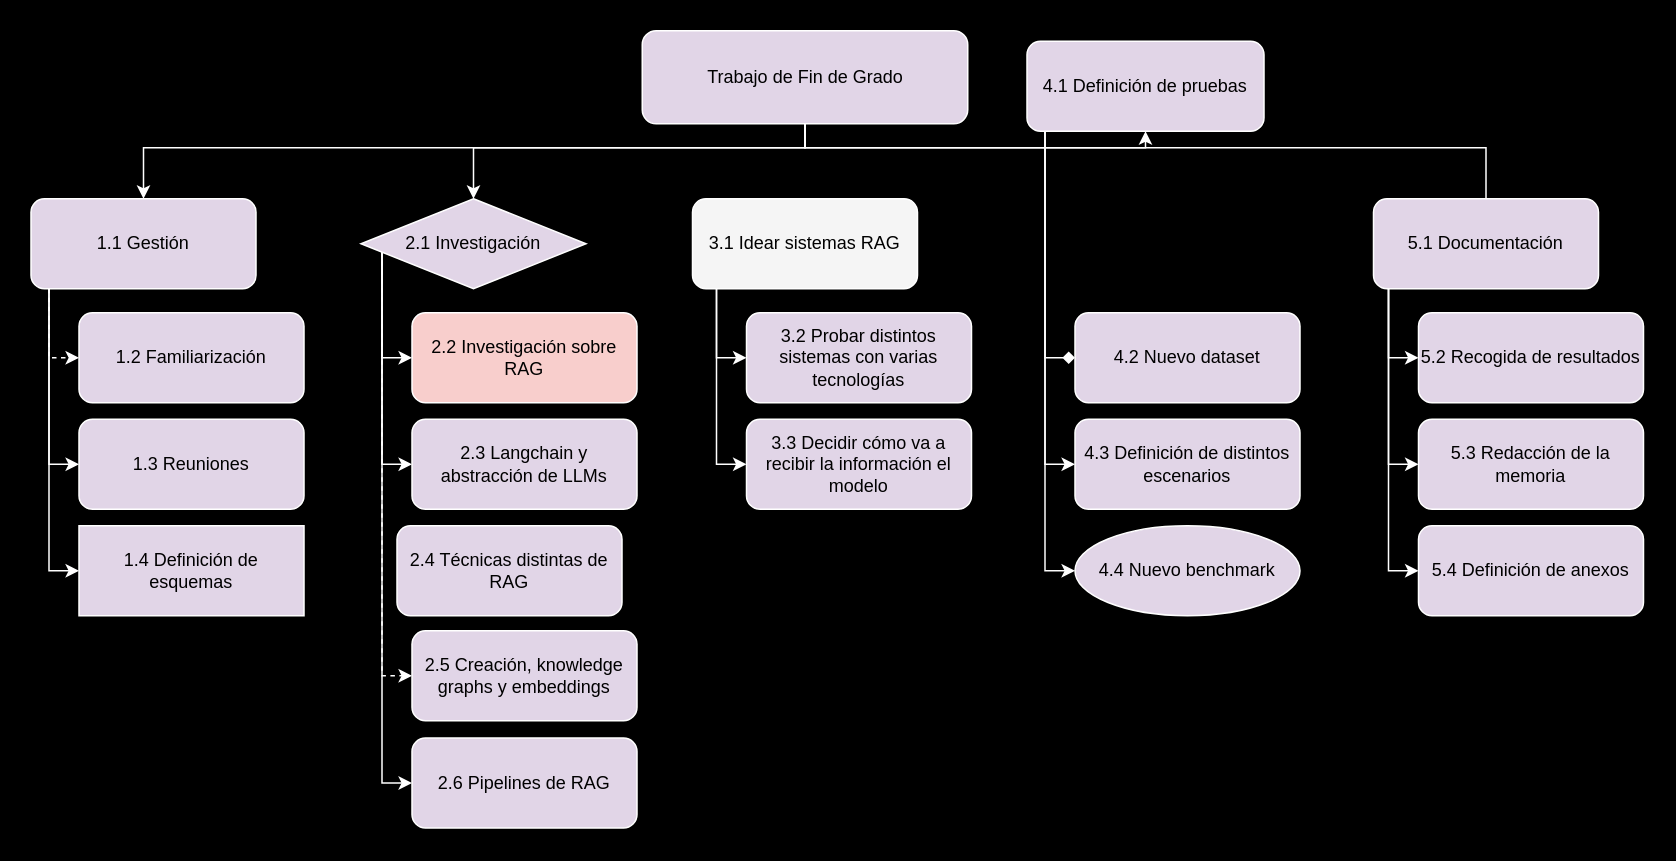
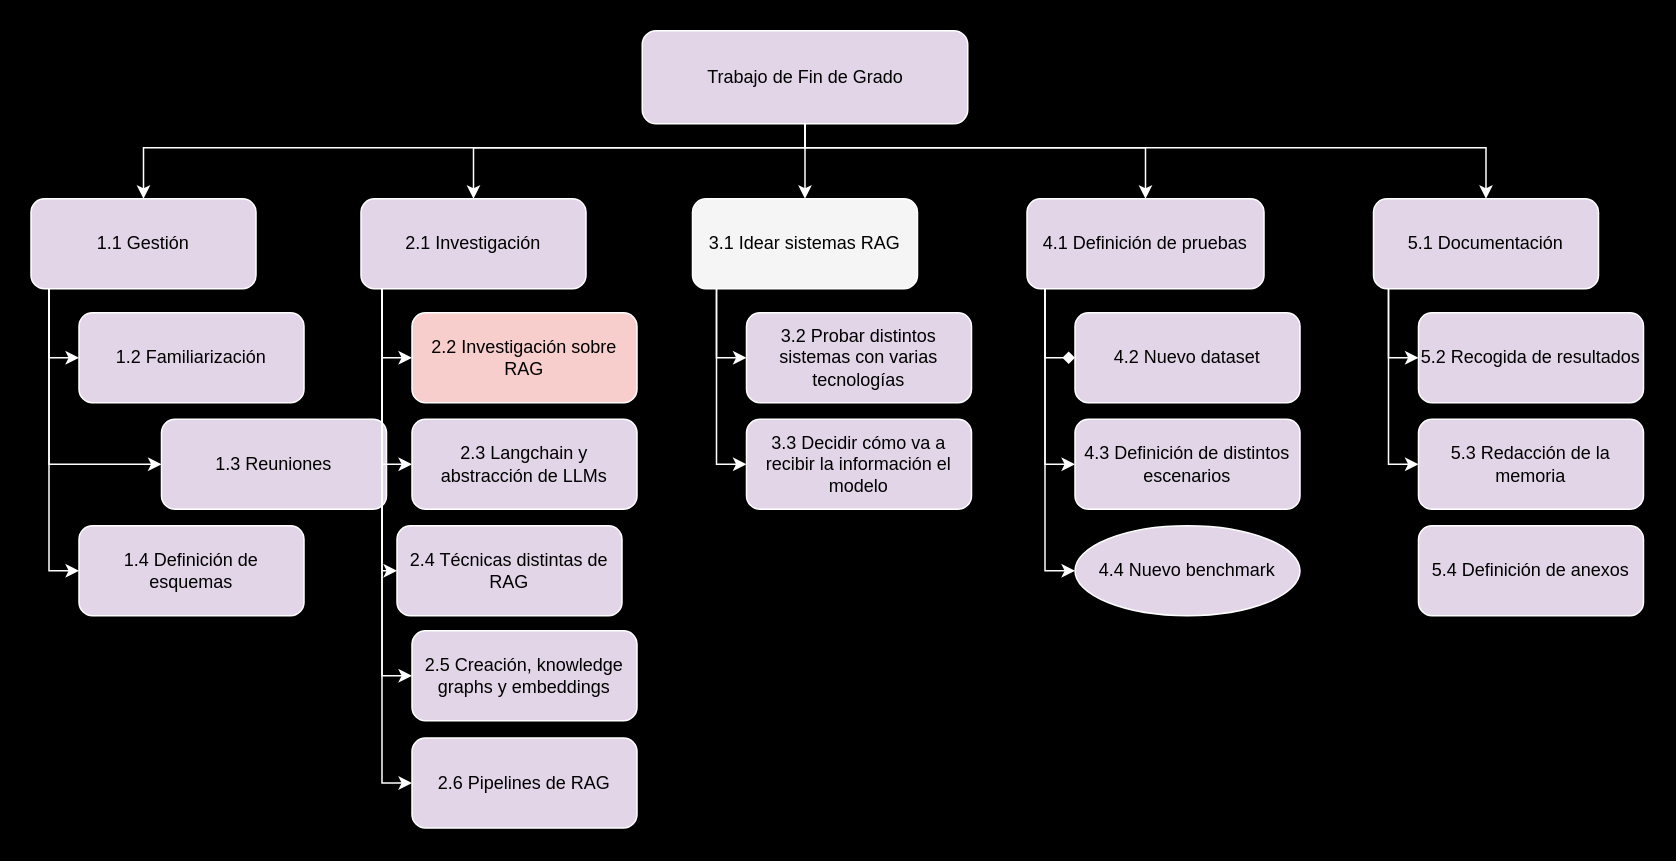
  <mxCell id="0" />
  <mxCell id="1" parent="0" />
  <mxCell id="2" style="edgeStyle=orthogonalEdgeStyle;rounded=0;orthogonalLoop=1;jettySize=auto;html=1;fillColor=#e1d5e7;strokeColor=#FFFFFF;" parent="1" source="7" target="11" edge="1"><mxGeometry relative="1" as="geometry"><Array as="points"><mxPoint x="536" y="98" /><mxPoint x="95" y="98" /></Array></mxGeometry></mxCell>
  <mxCell id="3" style="edgeStyle=orthogonalEdgeStyle;rounded=0;orthogonalLoop=1;jettySize=auto;html=1;fillColor=#e1d5e7;strokeColor=#FFFFFF;" parent="1" source="7" target="20" edge="1"><mxGeometry relative="1" as="geometry"><Array as="points"><mxPoint x="536" y="98" /><mxPoint x="315" y="98" /></Array></mxGeometry></mxCell>
+ <mxCell id="4" style="edgeStyle=orthogonalEdgeStyle;rounded=0;orthogonalLoop=1;jettySize=auto;html=1;entryX=0.5;entryY=0;entryDx=0;entryDy=0;fillColor=#e1d5e7;strokeColor=#FFFFFF;" parent="1" source="7" target="28" edge="1"><mxGeometry relative="1" as="geometry" /></mxCell>
  <mxCell id="5" style="edgeStyle=orthogonalEdgeStyle;rounded=0;orthogonalLoop=1;jettySize=auto;html=1;fillColor=#e1d5e7;strokeColor=#FFFFFF;" parent="1" source="7" target="34" edge="1"><mxGeometry relative="1" as="geometry"><Array as="points"><mxPoint x="536" y="98" /><mxPoint x="763" y="98" /></Array></mxGeometry></mxCell>
- <mxCell id="6" style="edgeStyle=orthogonalEdgeStyle;rounded=0;orthogonalLoop=1;jettySize=auto;html=1;fillColor=#e1d5e7;strokeColor=#FFFFFF;endArrow=none;" parent="1" source="7" target="41" edge="1"><mxGeometry relative="1" as="geometry"><Array as="points"><mxPoint x="536" y="98" /><mxPoint x="990" y="98" /></Array></mxGeometry></mxCell>
+ <mxCell id="6" style="edgeStyle=orthogonalEdgeStyle;rounded=0;orthogonalLoop=1;jettySize=auto;html=1;fillColor=#e1d5e7;strokeColor=#FFFFFF;" parent="1" source="7" target="41" edge="1"><mxGeometry relative="1" as="geometry"><Array as="points"><mxPoint x="536" y="98" /><mxPoint x="990" y="98" /></Array></mxGeometry></mxCell>
  <mxCell id="7" value="Trabajo de Fin de Grado" style="rounded=1;whiteSpace=wrap;html=1;fillColor=#e1d5e7;strokeColor=#FFFFFF;" parent="1" vertex="1"><mxGeometry x="427.5" y="20" width="217" height="62" as="geometry" /></mxCell>
- <mxCell id="8" style="edgeStyle=orthogonalEdgeStyle;rounded=0;orthogonalLoop=1;jettySize=auto;html=1;entryX=0;entryY=0.5;entryDx=0;entryDy=0;fillColor=#e1d5e7;strokeColor=#FFFFFF;dashed=1;" parent="1" source="11" target="12" edge="1"><mxGeometry relative="1" as="geometry"><Array as="points"><mxPoint x="32" y="238" /></Array></mxGeometry></mxCell>
+ <mxCell id="8" style="edgeStyle=orthogonalEdgeStyle;rounded=0;orthogonalLoop=1;jettySize=auto;html=1;entryX=0;entryY=0.5;entryDx=0;entryDy=0;fillColor=#e1d5e7;strokeColor=#FFFFFF;" parent="1" source="11" target="12" edge="1"><mxGeometry relative="1" as="geometry"><Array as="points"><mxPoint x="32" y="238" /></Array></mxGeometry></mxCell>
  <mxCell id="9" style="edgeStyle=orthogonalEdgeStyle;rounded=0;orthogonalLoop=1;jettySize=auto;html=1;entryX=0;entryY=0.5;entryDx=0;entryDy=0;fillColor=#e1d5e7;strokeColor=#FFFFFF;" parent="1" source="11" target="13" edge="1"><mxGeometry relative="1" as="geometry"><Array as="points"><mxPoint x="32" y="309" /></Array></mxGeometry></mxCell>
  <mxCell id="10" style="edgeStyle=orthogonalEdgeStyle;rounded=0;orthogonalLoop=1;jettySize=auto;html=1;entryX=0;entryY=0.5;entryDx=0;entryDy=0;fillColor=#e1d5e7;strokeColor=#FFFFFF;" parent="1" source="11" target="14" edge="1"><mxGeometry relative="1" as="geometry"><Array as="points"><mxPoint x="32" y="380" /></Array></mxGeometry></mxCell>
  <mxCell id="11" value="1.1 Gestión" style="rounded=1;whiteSpace=wrap;html=1;fillColor=#e1d5e7;strokeColor=#FFFFFF;" parent="1" vertex="1"><mxGeometry x="20" y="132" width="150" height="60" as="geometry" /></mxCell>
  <mxCell id="12" value="1.2 Familiarización" style="rounded=1;whiteSpace=wrap;html=1;fillColor=#e1d5e7;strokeColor=#FFFFFF;" parent="1" vertex="1"><mxGeometry x="52" y="208" width="150" height="60" as="geometry" /></mxCell>
- <mxCell id="13" value="1.3 Reuniones" style="rounded=1;whiteSpace=wrap;html=1;fillColor=#e1d5e7;strokeColor=#FFFFFF;" parent="1" vertex="1"><mxGeometry x="52" y="279" width="150" height="60" as="geometry" /></mxCell>
- <mxCell id="14" value="1.4 Definición de esquemas" style="whiteSpace=wrap;html=1;fillColor=#e1d5e7;strokeColor=#FFFFFF;rounded=0;" parent="1" vertex="1"><mxGeometry x="52" y="350" width="150" height="60" as="geometry" /></mxCell>
+ <mxCell id="13" value="1.3 Reuniones" style="rounded=1;whiteSpace=wrap;html=1;fillColor=#e1d5e7;strokeColor=#FFFFFF;" parent="1" vertex="1"><mxGeometry x="107" y="279" width="150" height="60" as="geometry" /></mxCell>
+ <mxCell id="14" value="1.4 Definición de esquemas" style="rounded=1;whiteSpace=wrap;html=1;fillColor=#e1d5e7;strokeColor=#FFFFFF;" parent="1" vertex="1"><mxGeometry x="52" y="350" width="150" height="60" as="geometry" /></mxCell>
  <mxCell id="15" style="edgeStyle=orthogonalEdgeStyle;rounded=0;orthogonalLoop=1;jettySize=auto;html=1;entryX=0;entryY=0.5;entryDx=0;entryDy=0;fillColor=#e1d5e7;strokeColor=#FFFFFF;" parent="1" source="20" target="21" edge="1"><mxGeometry relative="1" as="geometry"><Array as="points"><mxPoint x="254" y="238" /></Array></mxGeometry></mxCell>
  <mxCell id="16" style="edgeStyle=orthogonalEdgeStyle;rounded=0;orthogonalLoop=1;jettySize=auto;html=1;entryX=0;entryY=0.5;entryDx=0;entryDy=0;fillColor=#e1d5e7;strokeColor=#FFFFFF;" parent="1" source="20" target="22" edge="1"><mxGeometry relative="1" as="geometry"><Array as="points"><mxPoint x="254" y="309" /></Array></mxGeometry></mxCell>
- <mxCell id="18" style="edgeStyle=orthogonalEdgeStyle;rounded=0;orthogonalLoop=1;jettySize=auto;html=1;entryX=0;entryY=0.5;entryDx=0;entryDy=0;fillColor=#e1d5e7;strokeColor=#FFFFFF;dashed=1;" parent="1" source="20" target="24" edge="1"><mxGeometry relative="1" as="geometry"><Array as="points"><mxPoint x="254" y="450" /></Array></mxGeometry></mxCell>
+ <mxCell id="17" style="edgeStyle=orthogonalEdgeStyle;rounded=0;orthogonalLoop=1;jettySize=auto;html=1;entryX=0;entryY=0.5;entryDx=0;entryDy=0;fillColor=#e1d5e7;strokeColor=#FFFFFF;" parent="1" source="20" target="23" edge="1"><mxGeometry relative="1" as="geometry"><Array as="points"><mxPoint x="254" y="380" /></Array></mxGeometry></mxCell>
+ <mxCell id="18" style="edgeStyle=orthogonalEdgeStyle;rounded=0;orthogonalLoop=1;jettySize=auto;html=1;entryX=0;entryY=0.5;entryDx=0;entryDy=0;fillColor=#e1d5e7;strokeColor=#FFFFFF;" parent="1" source="20" target="24" edge="1"><mxGeometry relative="1" as="geometry"><Array as="points"><mxPoint x="254" y="450" /></Array></mxGeometry></mxCell>
  <mxCell id="19" style="edgeStyle=orthogonalEdgeStyle;rounded=0;orthogonalLoop=1;jettySize=auto;html=1;entryX=0;entryY=0.5;entryDx=0;entryDy=0;fillColor=#e1d5e7;strokeColor=#FFFFFF;" parent="1" source="20" target="25" edge="1"><mxGeometry relative="1" as="geometry"><Array as="points"><mxPoint x="254" y="522" /></Array></mxGeometry></mxCell>
- <mxCell id="20" value="2.1 Investigación" style="rhombus;whiteSpace=wrap;html=1;fillColor=#e1d5e7;strokeColor=#FFFFFF;" parent="1" vertex="1"><mxGeometry x="240" y="132" width="150" height="60" as="geometry" /></mxCell>
+ <mxCell id="20" value="2.1 Investigación" style="rounded=1;whiteSpace=wrap;html=1;fillColor=#e1d5e7;strokeColor=#FFFFFF;" parent="1" vertex="1"><mxGeometry x="240" y="132" width="150" height="60" as="geometry" /></mxCell>
  <mxCell id="21" value="2.2 Investigación sobre RAG" style="rounded=1;whiteSpace=wrap;html=1;fillColor=#f8cecc;strokeColor=#FFFFFF;" parent="1" vertex="1"><mxGeometry x="274" y="208" width="150" height="60" as="geometry" /></mxCell>
  <mxCell id="22" value="2.3 Langchain y abstracción de LLMs" style="rounded=1;whiteSpace=wrap;html=1;fillColor=#e1d5e7;strokeColor=#FFFFFF;" parent="1" vertex="1"><mxGeometry x="274" y="279" width="150" height="60" as="geometry" /></mxCell>
  <mxCell id="23" value="2.4 Técnicas distintas de RAG" style="rounded=1;whiteSpace=wrap;html=1;fillColor=#e1d5e7;strokeColor=#FFFFFF;" parent="1" vertex="1"><mxGeometry x="264" y="350" width="150" height="60" as="geometry" /></mxCell>
  <mxCell id="24" value="2.5 Creación, knowledge graphs y embeddings" style="rounded=1;whiteSpace=wrap;html=1;fillColor=#e1d5e7;strokeColor=#FFFFFF;" parent="1" vertex="1"><mxGeometry x="274" y="420" width="150" height="60" as="geometry" /></mxCell>
  <mxCell id="25" value="2.6 Pipelines de RAG" style="rounded=1;whiteSpace=wrap;html=1;fillColor=#e1d5e7;strokeColor=#FFFFFF;" parent="1" vertex="1"><mxGeometry x="274" y="491.5" width="150" height="60" as="geometry" /></mxCell>
  <mxCell id="26" style="edgeStyle=orthogonalEdgeStyle;rounded=0;orthogonalLoop=1;jettySize=auto;html=1;entryX=0;entryY=0.5;entryDx=0;entryDy=0;fillColor=#e1d5e7;strokeColor=#FFFFFF;" parent="1" source="28" target="29" edge="1"><mxGeometry relative="1" as="geometry"><Array as="points"><mxPoint x="477" y="238" /></Array></mxGeometry></mxCell>
  <mxCell id="27" style="edgeStyle=orthogonalEdgeStyle;rounded=0;orthogonalLoop=1;jettySize=auto;html=1;entryX=0;entryY=0.5;entryDx=0;entryDy=0;fillColor=#e1d5e7;strokeColor=#FFFFFF;" parent="1" source="28" target="30" edge="1"><mxGeometry relative="1" as="geometry"><Array as="points"><mxPoint x="477" y="309" /></Array></mxGeometry></mxCell>
  <mxCell id="28" value="3.1 Idear sistemas RAG" style="rounded=1;whiteSpace=wrap;html=1;fillColor=#f5f5f5;strokeColor=#FFFFFF;" parent="1" vertex="1"><mxGeometry x="461" y="132" width="150" height="60" as="geometry" /></mxCell>
  <mxCell id="29" value="3.2 Probar distintos sistemas con varias tecnologías" style="rounded=1;whiteSpace=wrap;html=1;fillColor=#e1d5e7;strokeColor=#FFFFFF;" parent="1" vertex="1"><mxGeometry x="497" y="208" width="150" height="60" as="geometry" /></mxCell>
  <mxCell id="30" value="3.3 Decidir cómo va a recibir la información el modelo" style="rounded=1;whiteSpace=wrap;html=1;fillColor=#e1d5e7;strokeColor=#FFFFFF;" parent="1" vertex="1"><mxGeometry x="497" y="279" width="150" height="60" as="geometry" /></mxCell>
  <mxCell id="31" style="edgeStyle=orthogonalEdgeStyle;rounded=0;orthogonalLoop=1;jettySize=auto;html=1;entryX=0;entryY=0.5;entryDx=0;entryDy=0;fillColor=#e1d5e7;strokeColor=#FFFFFF;endArrow=diamond;" parent="1" source="34" target="35" edge="1"><mxGeometry relative="1" as="geometry"><Array as="points"><mxPoint x="696" y="238" /></Array></mxGeometry></mxCell>
  <mxCell id="32" style="edgeStyle=orthogonalEdgeStyle;rounded=0;orthogonalLoop=1;jettySize=auto;html=1;entryX=0;entryY=0.5;entryDx=0;entryDy=0;fillColor=#e1d5e7;strokeColor=#FFFFFF;" parent="1" source="34" target="37" edge="1"><mxGeometry relative="1" as="geometry"><Array as="points"><mxPoint x="696" y="309" /></Array></mxGeometry></mxCell>
  <mxCell id="33" style="edgeStyle=orthogonalEdgeStyle;rounded=0;orthogonalLoop=1;jettySize=auto;html=1;strokeColor=#FCFCFC;" edge="1" parent="1" source="34" target="36"><mxGeometry relative="1" as="geometry"><Array as="points"><mxPoint x="696" y="380" /></Array></mxGeometry></mxCell>
- <mxCell id="34" value="4.1 Definición de pruebas" style="rounded=1;whiteSpace=wrap;html=1;fillColor=#e1d5e7;strokeColor=#FFFFFF;" parent="1" vertex="1"><mxGeometry x="684" y="27" width="158" height="60" as="geometry" /></mxCell>
+ <mxCell id="34" value="4.1 Definición de pruebas" style="rounded=1;whiteSpace=wrap;html=1;fillColor=#e1d5e7;strokeColor=#FFFFFF;" parent="1" vertex="1"><mxGeometry x="684" y="132" width="158" height="60" as="geometry" /></mxCell>
  <mxCell id="35" value="4.2 Nuevo dataset" style="rounded=1;whiteSpace=wrap;html=1;fillColor=#e1d5e7;strokeColor=#FFFFFF;" parent="1" vertex="1"><mxGeometry x="716" y="208" width="150" height="60" as="geometry" /></mxCell>
  <mxCell id="36" value="4.4 Nuevo benchmark" style="ellipse;whiteSpace=wrap;html=1;fillColor=#e1d5e7;strokeColor=#FFFFFF;" parent="1" vertex="1"><mxGeometry x="716" y="350" width="150" height="60" as="geometry" /></mxCell>
  <mxCell id="37" value="4.3 Definición de distintos escenarios" style="rounded=1;whiteSpace=wrap;html=1;fillColor=#e1d5e7;strokeColor=#FFFFFF;" parent="1" vertex="1"><mxGeometry x="716" y="279" width="150" height="60" as="geometry" /></mxCell>
  <mxCell id="38" style="edgeStyle=orthogonalEdgeStyle;rounded=0;orthogonalLoop=1;jettySize=auto;html=1;entryX=0;entryY=0.5;entryDx=0;entryDy=0;fillColor=#e1d5e7;strokeColor=#FFFFFF;" parent="1" source="41" target="42" edge="1"><mxGeometry relative="1" as="geometry"><Array as="points"><mxPoint x="925" y="238" /></Array></mxGeometry></mxCell>
  <mxCell id="39" style="edgeStyle=orthogonalEdgeStyle;rounded=0;orthogonalLoop=1;jettySize=auto;html=1;entryX=0;entryY=0.5;entryDx=0;entryDy=0;fillColor=#e1d5e7;strokeColor=#FFFFFF;" parent="1" source="41" target="43" edge="1"><mxGeometry relative="1" as="geometry"><Array as="points"><mxPoint x="925" y="309" /></Array></mxGeometry></mxCell>
- <mxCell id="40" style="edgeStyle=orthogonalEdgeStyle;rounded=0;orthogonalLoop=1;jettySize=auto;html=1;entryX=0;entryY=0.5;entryDx=0;entryDy=0;fillColor=#e1d5e7;strokeColor=#FFFFFF;" parent="1" source="41" target="44" edge="1"><mxGeometry relative="1" as="geometry"><Array as="points"><mxPoint x="925" y="380" /></Array></mxGeometry></mxCell>
  <mxCell id="41" value="5.1 Documentación" style="rounded=1;whiteSpace=wrap;html=1;fillColor=#e1d5e7;strokeColor=#FFFFFF;" parent="1" vertex="1"><mxGeometry x="915" y="132" width="150" height="60" as="geometry" /></mxCell>
  <mxCell id="42" value="5.2 Recogida de resultados" style="rounded=1;whiteSpace=wrap;html=1;fillColor=#e1d5e7;strokeColor=#FFFFFF;" parent="1" vertex="1"><mxGeometry x="945" y="208" width="150" height="60" as="geometry" /></mxCell>
  <mxCell id="43" value="5.3 Redacción de la memoria" style="rounded=1;whiteSpace=wrap;html=1;fillColor=#e1d5e7;strokeColor=#FFFFFF;" parent="1" vertex="1"><mxGeometry x="945" y="279" width="150" height="60" as="geometry" /></mxCell>
  <mxCell id="44" value="5.4 Definición de anexos" style="rounded=1;whiteSpace=wrap;html=1;fillColor=#e1d5e7;strokeColor=#FFFFFF;" parent="1" vertex="1"><mxGeometry x="945" y="350" width="150" height="60" as="geometry" /></mxCell>
